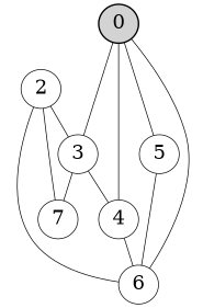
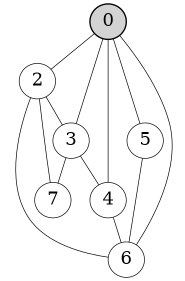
  graph {
    node [fontsize=26]
    n1 [fillcolor=lightgrey label=0 style="bold,filled"]
    2
    3
    4
    5
    6
    7
+   n1 -- 2
    n1 -- 3
    n1 -- 4
    n1 -- 5
    n1 -- 6
    2 -- 3
    2 -- 7
    3 -- 4
    3 -- 7
    4 -- 6
    5 -- 6
    6 -- 2
  }
